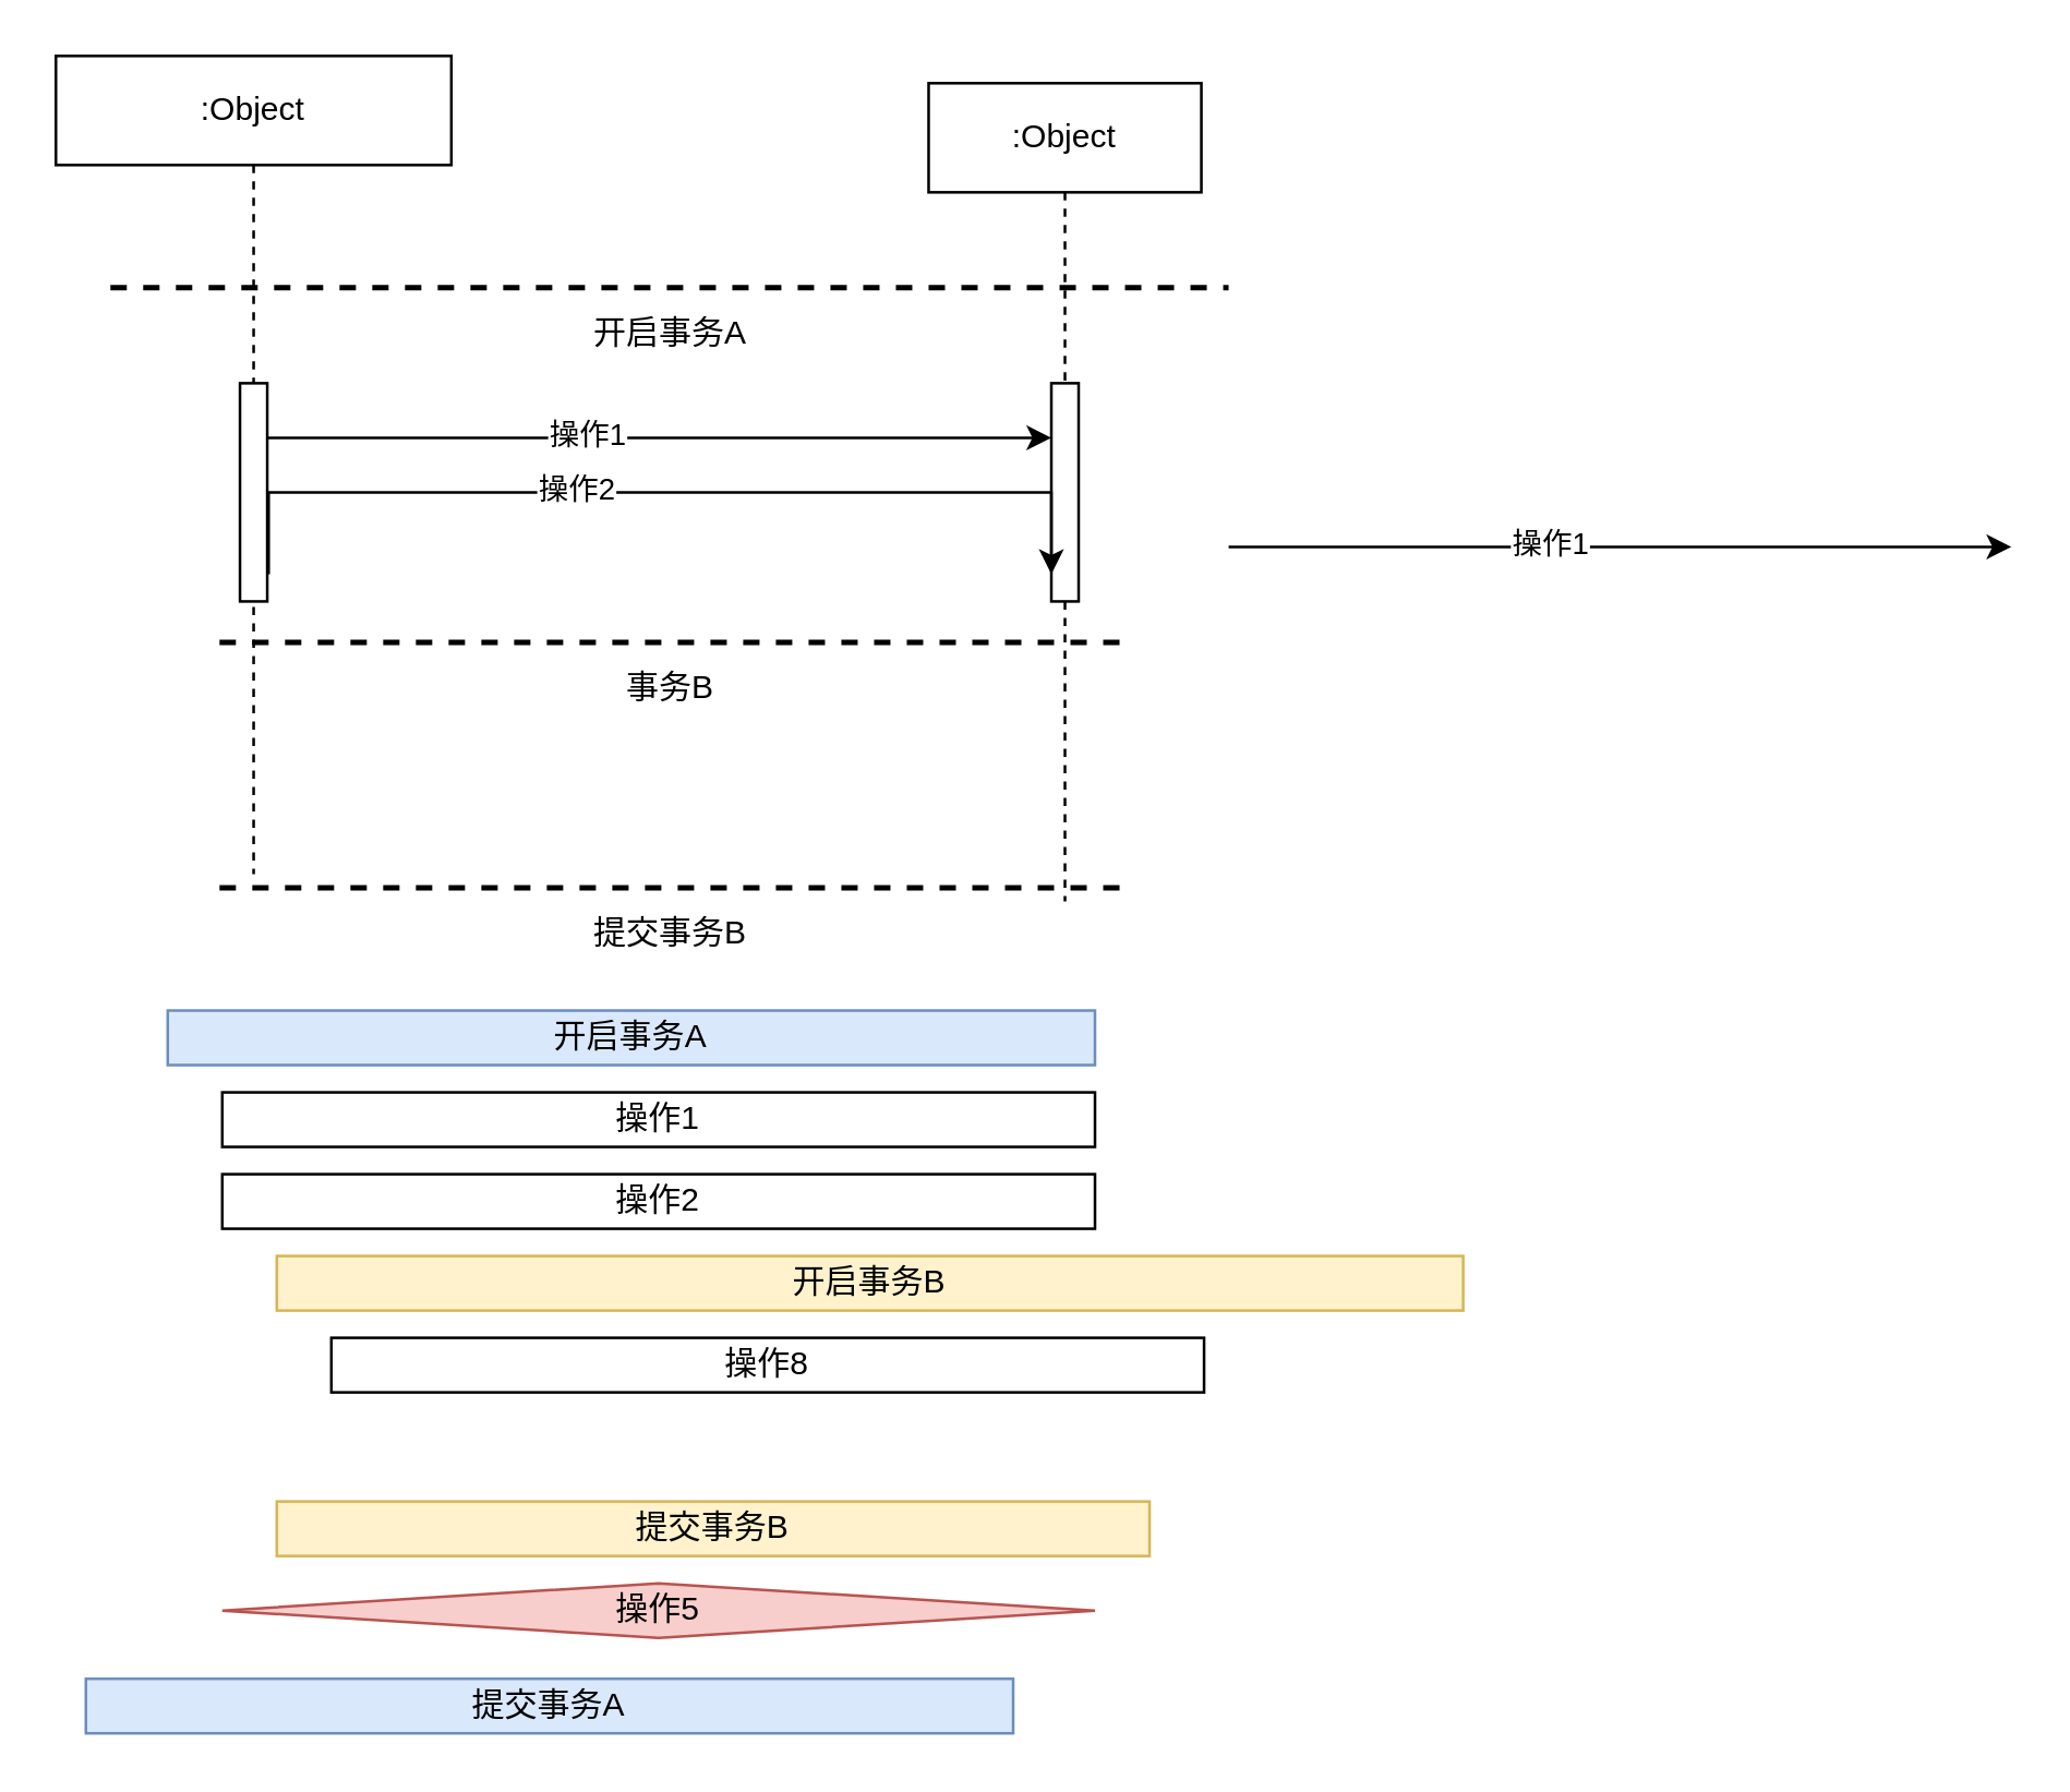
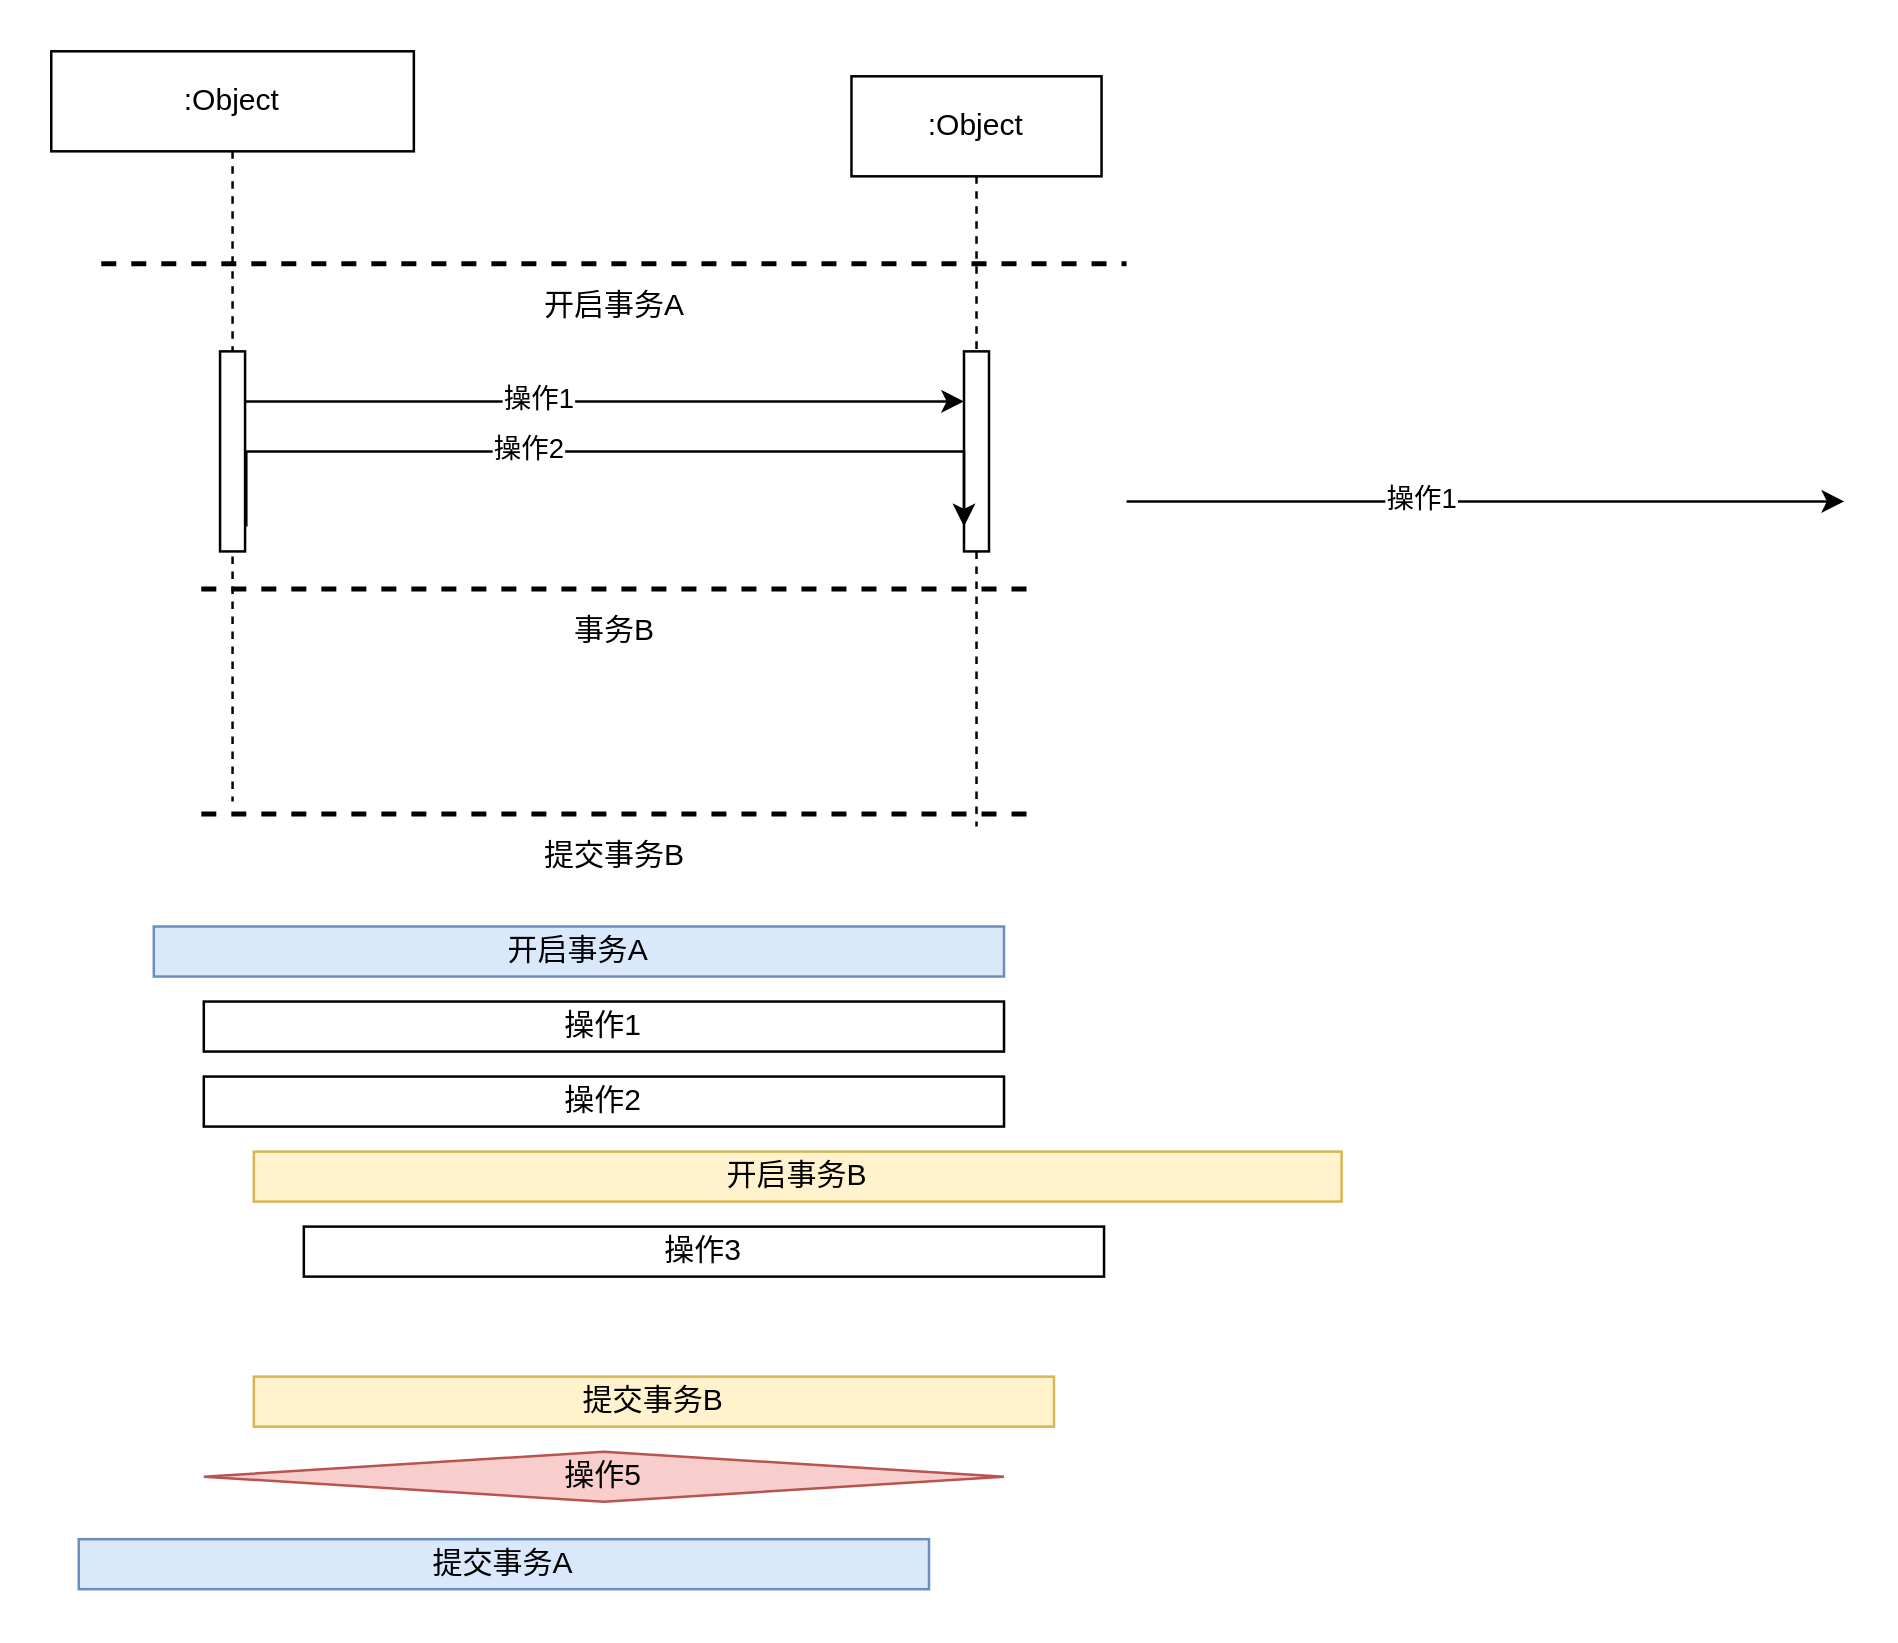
  <mxCell id="0" />
  <mxCell id="1" parent="0" />
  <mxCell id="2" value=":Object" style="shape=umlLifeline;perimeter=lifelinePerimeter;whiteSpace=wrap;html=1;container=1;dropTarget=0;collapsible=0;recursiveResize=0;outlineConnect=0;portConstraint=eastwest;newEdgeStyle={&quot;edgeStyle&quot;:&quot;elbowEdgeStyle&quot;,&quot;elbow&quot;:&quot;vertical&quot;,&quot;curved&quot;:0,&quot;rounded&quot;:0};" vertex="1" parent="1"><mxGeometry x="20" y="20" width="145" height="300" as="geometry" /></mxCell>
  <mxCell id="3" value="" style="html=1;points=[];perimeter=orthogonalPerimeter;outlineConnect=0;targetShapes=umlLifeline;portConstraint=eastwest;newEdgeStyle={&quot;edgeStyle&quot;:&quot;elbowEdgeStyle&quot;,&quot;elbow&quot;:&quot;vertical&quot;,&quot;curved&quot;:0,&quot;rounded&quot;:0};" vertex="1" parent="2"><mxGeometry x="67.5" y="120" width="10" height="80" as="geometry" /></mxCell>
  <mxCell id="4" value=":Object" style="shape=umlLifeline;perimeter=lifelinePerimeter;whiteSpace=wrap;html=1;container=1;dropTarget=0;collapsible=0;recursiveResize=0;outlineConnect=0;portConstraint=eastwest;newEdgeStyle={&quot;edgeStyle&quot;:&quot;elbowEdgeStyle&quot;,&quot;elbow&quot;:&quot;vertical&quot;,&quot;curved&quot;:0,&quot;rounded&quot;:0};" vertex="1" parent="1"><mxGeometry x="340" y="30" width="100" height="300" as="geometry" /></mxCell>
  <mxCell id="5" value="" style="html=1;points=[];perimeter=orthogonalPerimeter;outlineConnect=0;targetShapes=umlLifeline;portConstraint=eastwest;newEdgeStyle={&quot;edgeStyle&quot;:&quot;elbowEdgeStyle&quot;,&quot;elbow&quot;:&quot;vertical&quot;,&quot;curved&quot;:0,&quot;rounded&quot;:0};" vertex="1" parent="4"><mxGeometry x="45" y="110" width="10" height="80" as="geometry" /></mxCell>
  <mxCell id="6" value="" style="edgeStyle=elbowEdgeStyle;rounded=0;orthogonalLoop=1;jettySize=auto;html=1;elbow=vertical;curved=0;" edge="1" parent="1" source="3" target="5"><mxGeometry relative="1" as="geometry"><Array as="points"><mxPoint x="280" y="160" /></Array></mxGeometry></mxCell>
  <mxCell id="7" value="操作1" style="edgeLabel;html=1;align=center;verticalAlign=middle;resizable=0;points=[];" vertex="1" connectable="0" parent="6"><mxGeometry x="-0.184" y="2" relative="1" as="geometry"><mxPoint as="offset" /></mxGeometry></mxCell>
  <mxCell id="8" value="" style="edgeStyle=elbowEdgeStyle;rounded=0;orthogonalLoop=1;jettySize=auto;html=1;elbow=vertical;curved=0;" edge="1" parent="1"><mxGeometry relative="1" as="geometry"><mxPoint x="98" y="210" as="sourcePoint" /><mxPoint x="385" y="210" as="targetPoint" /><Array as="points"><mxPoint x="250" y="180" /></Array></mxGeometry></mxCell>
  <mxCell id="9" value="操作2" style="edgeLabel;html=1;align=center;verticalAlign=middle;resizable=0;points=[];" vertex="1" connectable="0" parent="8"><mxGeometry x="-0.184" y="2" relative="1" as="geometry"><mxPoint as="offset" /></mxGeometry></mxCell>
  <mxCell id="10" value="开启事务A" style="line;strokeWidth=2;html=1;dashed=1;" vertex="1" parent="1"><mxGeometry x="40" y="100" width="410" height="10" as="geometry" /></mxCell>
  <mxCell id="11" value="事务B" style="line;strokeWidth=2;html=1;dashed=1;" vertex="1" parent="1"><mxGeometry x="80" y="230" width="330" height="10" as="geometry" /></mxCell>
  <mxCell id="12" value="提交事务B" style="line;strokeWidth=2;html=1;dashed=1;" vertex="1" parent="1"><mxGeometry x="80" y="320" width="330" height="10" as="geometry" /></mxCell>
  <mxCell id="13" value="" style="edgeStyle=elbowEdgeStyle;rounded=0;orthogonalLoop=1;jettySize=auto;html=1;elbow=vertical;curved=0;" edge="1" parent="1"><mxGeometry relative="1" as="geometry"><mxPoint x="450" y="200" as="sourcePoint" /><mxPoint x="737" y="200" as="targetPoint" /><Array as="points"><mxPoint x="632" y="200" /></Array></mxGeometry></mxCell>
  <mxCell id="14" value="操作1" style="edgeLabel;html=1;align=center;verticalAlign=middle;resizable=0;points=[];" vertex="1" connectable="0" parent="13"><mxGeometry x="-0.184" y="2" relative="1" as="geometry"><mxPoint as="offset" /></mxGeometry></mxCell>
  <mxCell id="15" value="开启事务A" style="rounded=0;whiteSpace=wrap;html=1;fillColor=#dae8fc;strokeColor=#6c8ebf;" vertex="1" parent="1"><mxGeometry x="61" y="370" width="340" height="20" as="geometry" /></mxCell>
  <mxCell id="16" value="操作1" style="rounded=0;whiteSpace=wrap;html=1;" vertex="1" parent="1"><mxGeometry x="81" y="400" width="320" height="20" as="geometry" /></mxCell>
  <mxCell id="17" value="操作2" style="rounded=0;whiteSpace=wrap;html=1;" vertex="1" parent="1"><mxGeometry x="81" y="430" width="320" height="20" as="geometry" /></mxCell>
  <mxCell id="18" value="开启事务B" style="rounded=0;whiteSpace=wrap;html=1;fillColor=#fff2cc;strokeColor=#d6b656;" vertex="1" parent="1"><mxGeometry x="101" y="460" width="435" height="20" as="geometry" /></mxCell>
- <mxCell id="19" value="操作8" style="rounded=0;whiteSpace=wrap;html=1;" vertex="1" parent="1"><mxGeometry x="121" y="490" width="320" height="20" as="geometry" /></mxCell>
+ <mxCell id="19" value="操作3" style="rounded=0;whiteSpace=wrap;html=1;" vertex="1" parent="1"><mxGeometry x="121" y="490" width="320" height="20" as="geometry" /></mxCell>
  <mxCell id="20" value="提交事务B" style="rounded=0;whiteSpace=wrap;html=1;fillColor=#fff2cc;strokeColor=#d6b656;" vertex="1" parent="1"><mxGeometry x="101" y="550" width="320" height="20" as="geometry" /></mxCell>
  <mxCell id="21" value="提交事务A" style="rounded=0;whiteSpace=wrap;html=1;fillColor=#dae8fc;strokeColor=#6c8ebf;" vertex="1" parent="1"><mxGeometry x="31" y="615" width="340" height="20" as="geometry" /></mxCell>
  <mxCell id="22" value="操作5" style="rhombus;whiteSpace=wrap;html=1;fillColor=#f8cecc;strokeColor=#b85450;" vertex="1" parent="1"><mxGeometry x="81" y="580" width="320" height="20" as="geometry" /></mxCell>
